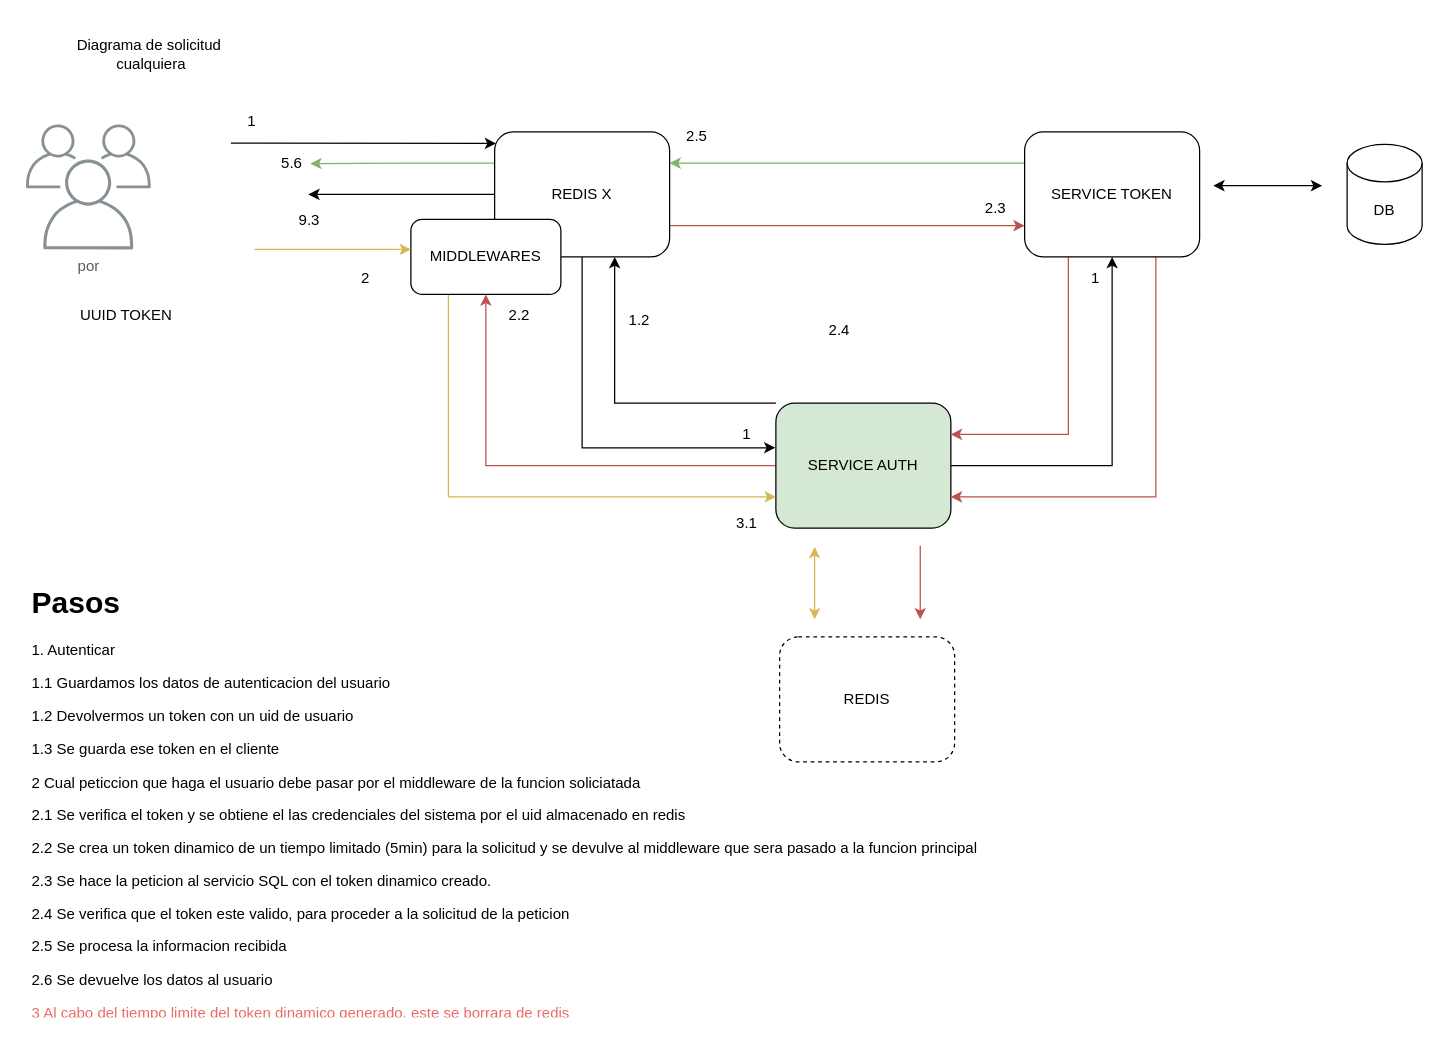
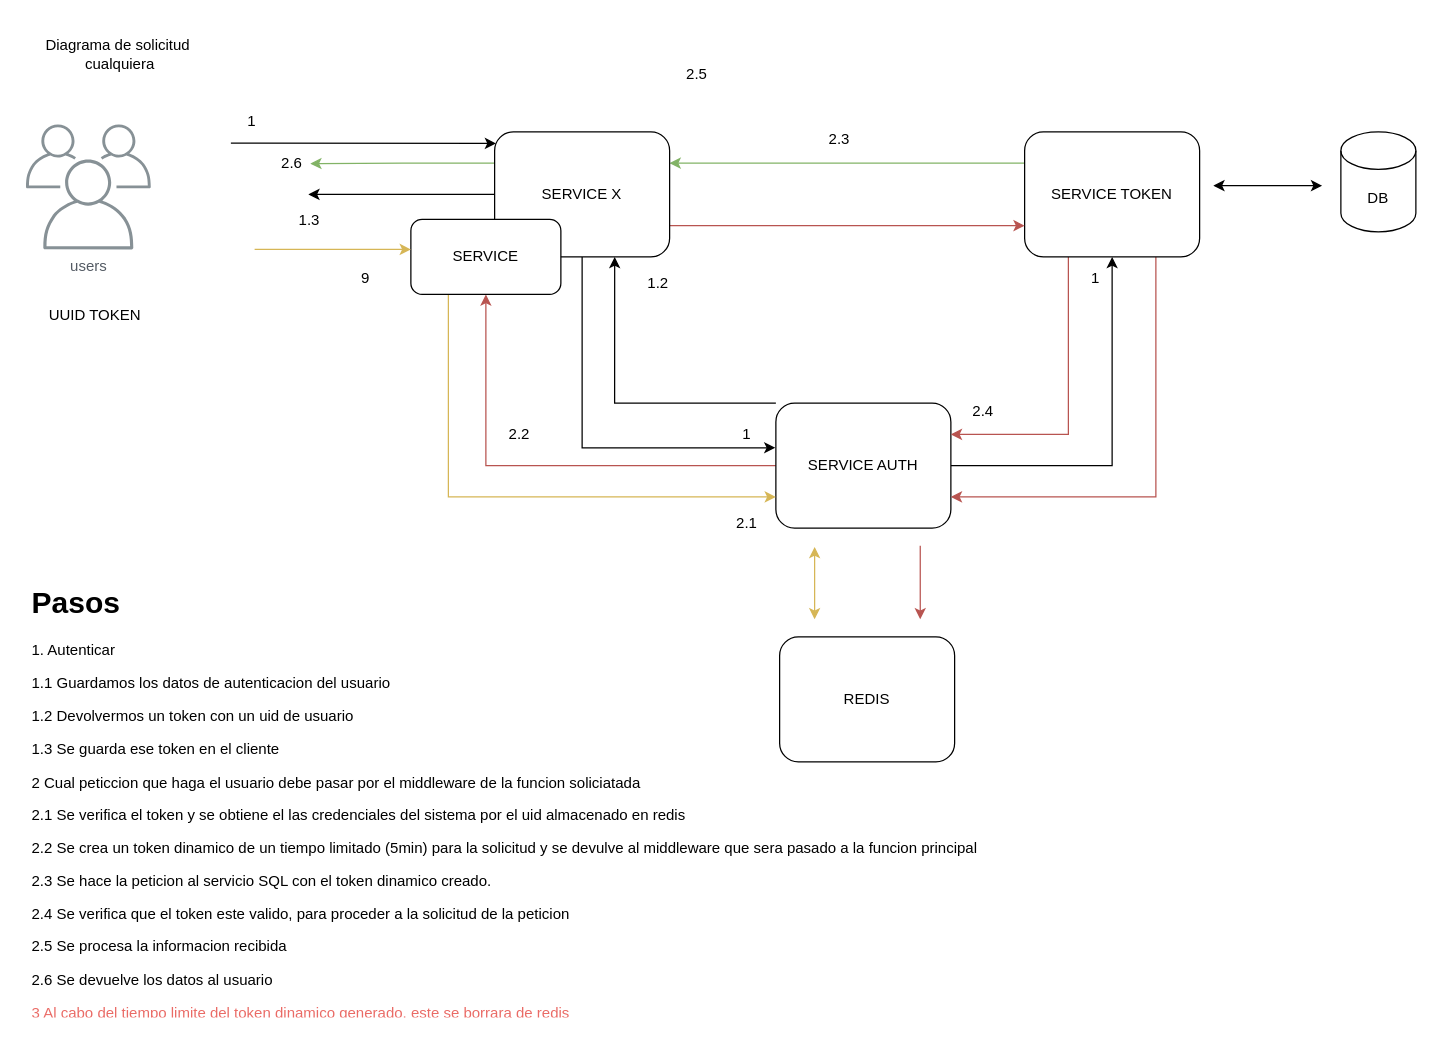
  <mxCell id="0" />
  <mxCell id="1" parent="0" />
- <mxCell id="2" value="por" style="outlineConnect=0;gradientColor=none;fontColor=#545B64;strokeColor=none;fillColor=#879196;dashed=0;verticalLabelPosition=bottom;verticalAlign=top;align=center;html=1;fontSize=12;fontStyle=0;aspect=fixed;shape=mxgraph.aws4.illustration_users;pointerEvents=1" vertex="1" parent="1"><mxGeometry x="20" y="99" width="100" height="100" as="geometry" /></mxCell>
+ <mxCell id="2" value="users" style="outlineConnect=0;gradientColor=none;fontColor=#545B64;strokeColor=none;fillColor=#879196;dashed=0;verticalLabelPosition=bottom;verticalAlign=top;align=center;html=1;fontSize=12;fontStyle=0;aspect=fixed;shape=mxgraph.aws4.illustration_users;pointerEvents=1" vertex="1" parent="1"><mxGeometry x="20" y="99" width="100" height="100" as="geometry" /></mxCell>
  <mxCell id="3" style="edgeStyle=orthogonalEdgeStyle;rounded=0;orthogonalLoop=1;jettySize=auto;html=1;exitX=0;exitY=0.5;exitDx=0;exitDy=0;fillColor=#f8cecc;strokeColor=#b85450;" edge="1" parent="1" source="6" target="23"><mxGeometry relative="1" as="geometry" /></mxCell>
  <mxCell id="4" style="edgeStyle=orthogonalEdgeStyle;rounded=0;orthogonalLoop=1;jettySize=auto;html=1;exitX=1;exitY=0.5;exitDx=0;exitDy=0;entryX=0.5;entryY=1;entryDx=0;entryDy=0;" edge="1" parent="1" source="6" target="14"><mxGeometry relative="1" as="geometry" /></mxCell>
  <mxCell id="5" style="edgeStyle=orthogonalEdgeStyle;rounded=0;orthogonalLoop=1;jettySize=auto;html=1;exitX=0;exitY=0;exitDx=0;exitDy=0;entryX=0.686;entryY=1;entryDx=0;entryDy=0;entryPerimeter=0;" edge="1" parent="1" source="6" target="21"><mxGeometry relative="1" as="geometry"><Array as="points"><mxPoint x="491" y="322" /></Array></mxGeometry></mxCell>
- <mxCell id="6" value="SERVICE AUTH" style="rounded=1;whiteSpace=wrap;html=1;fillColor=#d5e8d4;" vertex="1" parent="1"><mxGeometry x="620" y="322" width="140" height="100" as="geometry" /></mxCell>
- <mxCell id="7" value="REDIS" style="rounded=1;whiteSpace=wrap;html=1;dashed=1;" vertex="1" parent="1"><mxGeometry x="623" y="509" width="140" height="100" as="geometry" /></mxCell>
+ <mxCell id="6" value="SERVICE AUTH" style="rounded=1;whiteSpace=wrap;html=1;" vertex="1" parent="1"><mxGeometry x="620" y="322" width="140" height="100" as="geometry" /></mxCell>
+ <mxCell id="7" value="REDIS" style="rounded=1;whiteSpace=wrap;html=1;" vertex="1" parent="1"><mxGeometry x="623" y="509" width="140" height="100" as="geometry" /></mxCell>
  <mxCell id="8" value="" style="endArrow=classic;startArrow=classic;html=1;fillColor=#fff2cc;strokeColor=#d6b656;" edge="1" parent="1"><mxGeometry width="50" height="50" relative="1" as="geometry"><mxPoint x="651" y="437" as="sourcePoint" /><mxPoint x="651" y="495" as="targetPoint" /></mxGeometry></mxCell>
  <mxCell id="9" value="" style="endArrow=classic;html=1;fillColor=#f8cecc;strokeColor=#b85450;" edge="1" parent="1"><mxGeometry width="50" height="50" relative="1" as="geometry"><mxPoint x="735.5" y="436" as="sourcePoint" /><mxPoint x="735.5" y="495" as="targetPoint" /></mxGeometry></mxCell>
- <mxCell id="10" value="UUID TOKEN" style="text;html=1;strokeColor=none;fillColor=none;align=center;verticalAlign=middle;whiteSpace=wrap;rounded=0;dashed=1;" vertex="1" parent="1"><mxGeometry x="53" y="232" width="94.5" height="40" as="geometry" /></mxCell>
+ <mxCell id="10" value="UUID TOKEN" style="text;html=1;strokeColor=none;fillColor=none;align=center;verticalAlign=middle;whiteSpace=wrap;rounded=0;dashed=1;" vertex="1" parent="1"><mxGeometry x="28" y="232" width="94.5" height="40" as="geometry" /></mxCell>
  <mxCell id="11" style="edgeStyle=orthogonalEdgeStyle;rounded=0;orthogonalLoop=1;jettySize=auto;html=1;exitX=0.25;exitY=1;exitDx=0;exitDy=0;entryX=1;entryY=0.25;entryDx=0;entryDy=0;fillColor=#f8cecc;strokeColor=#b85450;" edge="1" parent="1" source="14" target="6"><mxGeometry relative="1" as="geometry" /></mxCell>
  <mxCell id="12" style="edgeStyle=orthogonalEdgeStyle;rounded=0;orthogonalLoop=1;jettySize=auto;html=1;exitX=0;exitY=0.25;exitDx=0;exitDy=0;entryX=1;entryY=0.25;entryDx=0;entryDy=0;fillColor=#d5e8d4;strokeColor=#82b366;" edge="1" parent="1" source="14" target="21"><mxGeometry relative="1" as="geometry" /></mxCell>
  <mxCell id="13" style="edgeStyle=orthogonalEdgeStyle;rounded=0;orthogonalLoop=1;jettySize=auto;html=1;exitX=0.75;exitY=1;exitDx=0;exitDy=0;entryX=1;entryY=0.75;entryDx=0;entryDy=0;fillColor=#f8cecc;strokeColor=#b85450;" edge="1" parent="1" source="14" target="6"><mxGeometry relative="1" as="geometry" /></mxCell>
  <mxCell id="14" value="SERVICE TOKEN" style="rounded=1;whiteSpace=wrap;html=1;" vertex="1" parent="1"><mxGeometry x="819" y="105" width="140" height="100" as="geometry" /></mxCell>
- <mxCell id="15" value="DB" style="shape=cylinder3;whiteSpace=wrap;html=1;boundedLbl=1;backgroundOutline=1;size=15;" vertex="1" parent="1"><mxGeometry x="1077" y="115" width="60" height="80" as="geometry" /></mxCell>
+ <mxCell id="15" value="DB" style="shape=cylinder3;whiteSpace=wrap;html=1;boundedLbl=1;backgroundOutline=1;size=15;" vertex="1" parent="1"><mxGeometry x="1072" y="105" width="60" height="80" as="geometry" /></mxCell>
  <mxCell id="16" value="" style="endArrow=classic;startArrow=classic;html=1;" edge="1" parent="1"><mxGeometry width="50" height="50" relative="1" as="geometry"><mxPoint x="970" y="148" as="sourcePoint" /><mxPoint x="1057" y="148" as="targetPoint" /></mxGeometry></mxCell>
  <mxCell id="17" style="edgeStyle=orthogonalEdgeStyle;rounded=0;orthogonalLoop=1;jettySize=auto;html=1;exitX=1;exitY=0.75;exitDx=0;exitDy=0;entryX=0;entryY=0.75;entryDx=0;entryDy=0;fillColor=#f8cecc;strokeColor=#b85450;" edge="1" parent="1" source="21" target="14"><mxGeometry relative="1" as="geometry" /></mxCell>
  <mxCell id="18" style="edgeStyle=orthogonalEdgeStyle;rounded=0;orthogonalLoop=1;jettySize=auto;html=1;exitX=0;exitY=0.25;exitDx=0;exitDy=0;fillColor=#d5e8d4;strokeColor=#82b366;" edge="1" parent="1" source="21"><mxGeometry relative="1" as="geometry"><mxPoint x="247.571" y="130.429" as="targetPoint" /></mxGeometry></mxCell>
  <mxCell id="19" style="edgeStyle=orthogonalEdgeStyle;rounded=0;orthogonalLoop=1;jettySize=auto;html=1;exitX=0.5;exitY=1;exitDx=0;exitDy=0;entryX=-0.003;entryY=0.357;entryDx=0;entryDy=0;entryPerimeter=0;" edge="1" parent="1" source="21" target="6"><mxGeometry relative="1" as="geometry" /></mxCell>
  <mxCell id="20" style="edgeStyle=orthogonalEdgeStyle;rounded=0;orthogonalLoop=1;jettySize=auto;html=1;exitX=0;exitY=0.5;exitDx=0;exitDy=0;" edge="1" parent="1" source="21"><mxGeometry relative="1" as="geometry"><mxPoint x="246" y="155" as="targetPoint" /></mxGeometry></mxCell>
- <mxCell id="21" value="REDIS X" style="rounded=1;whiteSpace=wrap;html=1;" vertex="1" parent="1"><mxGeometry x="395" y="105" width="140" height="100" as="geometry" /></mxCell>
+ <mxCell id="21" value="SERVICE X" style="rounded=1;whiteSpace=wrap;html=1;" vertex="1" parent="1"><mxGeometry x="395" y="105" width="140" height="100" as="geometry" /></mxCell>
  <mxCell id="22" style="edgeStyle=orthogonalEdgeStyle;rounded=0;orthogonalLoop=1;jettySize=auto;html=1;exitX=0.25;exitY=1;exitDx=0;exitDy=0;entryX=0;entryY=0.75;entryDx=0;entryDy=0;fillColor=#fff2cc;strokeColor=#d6b656;" edge="1" parent="1" source="23" target="6"><mxGeometry relative="1" as="geometry" /></mxCell>
- <mxCell id="23" value="MIDDLEWARES" style="rounded=1;whiteSpace=wrap;html=1;" vertex="1" parent="1"><mxGeometry x="328" y="175" width="120" height="60" as="geometry" /></mxCell>
+ <mxCell id="23" value="SERVICE" style="rounded=1;whiteSpace=wrap;html=1;" vertex="1" parent="1"><mxGeometry x="328" y="175" width="120" height="60" as="geometry" /></mxCell>
  <mxCell id="24" value="" style="endArrow=classic;html=1;entryX=0.008;entryY=0.092;entryDx=0;entryDy=0;entryPerimeter=0;" edge="1" parent="1" target="21"><mxGeometry width="50" height="50" relative="1" as="geometry"><mxPoint x="184" y="114" as="sourcePoint" /><mxPoint x="313" y="56" as="targetPoint" /></mxGeometry></mxCell>
  <mxCell id="25" value="1" style="text;html=1;strokeColor=none;fillColor=none;align=center;verticalAlign=middle;whiteSpace=wrap;rounded=0;" vertex="1" parent="1"><mxGeometry x="181" y="82" width="40" height="30" as="geometry" /></mxCell>
  <mxCell id="26" value="&lt;h1&gt;Pasos&lt;/h1&gt;&lt;p&gt;1. Autenticar&lt;/p&gt;&lt;p&gt;1.1 Guardamos los datos de autenticacion del usuario&lt;/p&gt;&lt;p&gt;1.2 Devolvermos un token con un uid de usuario&lt;/p&gt;&lt;p&gt;1.3 Se guarda ese token en el cliente&lt;/p&gt;&lt;p&gt;2 Cual peticcion que haga el usuario debe pasar por el middleware de la funcion soliciatada&lt;/p&gt;&lt;p&gt;2.1 Se verifica el token y se obtiene el las credenciales del sistema por el uid almacenado en redis&lt;/p&gt;&lt;p&gt;2.2 Se crea un token dinamico de un tiempo limitado (5min) para la solicitud y se devulve al middleware que sera pasado a la funcion principal&amp;nbsp;&amp;nbsp;&lt;/p&gt;&lt;p&gt;2.3 Se hace la peticion al servicio SQL con el token dinamico creado.&lt;/p&gt;&lt;p&gt;2.4 Se verifica que el token este valido, para proceder a la solicitud de la peticion&lt;/p&gt;&lt;p&gt;2.5 Se procesa la informacion recibida&amp;nbsp;&lt;/p&gt;&lt;p&gt;2.6 Se devuelve los datos al usuario&lt;/p&gt;&lt;p&gt;&lt;font color=&quot;#ea6b66&quot;&gt;3 Al cabo del tiempo limite del token dinamico generado, este se borrara de redis&amp;nbsp;&lt;/font&gt;&lt;/p&gt;" style="text;html=1;strokeColor=none;fillColor=none;spacing=5;spacingTop=-20;whiteSpace=wrap;overflow=hidden;rounded=0;" vertex="1" parent="1"><mxGeometry x="20" y="462" width="797" height="352" as="geometry" /></mxCell>
  <mxCell id="27" value="1" style="text;html=1;strokeColor=none;fillColor=none;align=center;verticalAlign=middle;whiteSpace=wrap;rounded=0;" vertex="1" parent="1"><mxGeometry x="577" y="332" width="40" height="30" as="geometry" /></mxCell>
  <mxCell id="28" value="1" style="text;html=1;strokeColor=none;fillColor=none;align=center;verticalAlign=middle;whiteSpace=wrap;rounded=0;" vertex="1" parent="1"><mxGeometry x="856" y="207" width="40" height="30" as="geometry" /></mxCell>
- <mxCell id="29" value="1.2" style="text;html=1;strokeColor=none;fillColor=none;align=center;verticalAlign=middle;whiteSpace=wrap;rounded=0;" vertex="1" parent="1"><mxGeometry x="484" y="239" width="54" height="34" as="geometry" /></mxCell>
- <mxCell id="30" value="9.3" style="text;html=1;strokeColor=none;fillColor=none;align=center;verticalAlign=middle;whiteSpace=wrap;rounded=0;" vertex="1" parent="1"><mxGeometry x="227" y="161" width="40" height="30" as="geometry" /></mxCell>
- <mxCell id="31" value="2" style="text;html=1;strokeColor=none;fillColor=none;align=center;verticalAlign=middle;whiteSpace=wrap;rounded=0;" vertex="1" parent="1"><mxGeometry x="272" y="207" width="40" height="30" as="geometry" /></mxCell>
+ <mxCell id="29" value="1.2" style="text;html=1;strokeColor=none;fillColor=none;align=center;verticalAlign=middle;whiteSpace=wrap;rounded=0;" vertex="1" parent="1"><mxGeometry x="499" y="209" width="54" height="34" as="geometry" /></mxCell>
+ <mxCell id="30" value="1.3" style="text;html=1;strokeColor=none;fillColor=none;align=center;verticalAlign=middle;whiteSpace=wrap;rounded=0;" vertex="1" parent="1"><mxGeometry x="227" y="161" width="40" height="30" as="geometry" /></mxCell>
+ <mxCell id="31" value="9" style="text;html=1;strokeColor=none;fillColor=none;align=center;verticalAlign=middle;whiteSpace=wrap;rounded=0;" vertex="1" parent="1"><mxGeometry x="272" y="207" width="40" height="30" as="geometry" /></mxCell>
  <mxCell id="32" value="" style="endArrow=classic;html=1;fillColor=#fff2cc;strokeColor=#d6b656;" edge="1" parent="1"><mxGeometry width="50" height="50" relative="1" as="geometry"><mxPoint x="203" y="199" as="sourcePoint" /><mxPoint x="328" y="199" as="targetPoint" /></mxGeometry></mxCell>
- <mxCell id="33" value="3.1" style="text;html=1;strokeColor=none;fillColor=none;align=center;verticalAlign=middle;whiteSpace=wrap;rounded=0;" vertex="1" parent="1"><mxGeometry x="577" y="403" width="40" height="30" as="geometry" /></mxCell>
- <mxCell id="34" value="2.2" style="text;html=1;strokeColor=none;fillColor=none;align=center;verticalAlign=middle;whiteSpace=wrap;rounded=0;" vertex="1" parent="1"><mxGeometry x="395" y="237" width="40" height="30" as="geometry" /></mxCell>
- <mxCell id="35" value="2.3" style="text;html=1;strokeColor=none;fillColor=none;align=center;verticalAlign=middle;whiteSpace=wrap;rounded=0;" vertex="1" parent="1"><mxGeometry x="776" y="151" width="40" height="30" as="geometry" /></mxCell>
- <mxCell id="36" value="2.4" style="text;html=1;strokeColor=none;fillColor=none;align=center;verticalAlign=middle;whiteSpace=wrap;rounded=0;" vertex="1" parent="1"><mxGeometry x="651" y="249" width="40" height="30" as="geometry" /></mxCell>
- <mxCell id="37" value="2.5" style="text;html=1;strokeColor=none;fillColor=none;align=center;verticalAlign=middle;whiteSpace=wrap;rounded=0;" vertex="1" parent="1"><mxGeometry x="537" y="94" width="40" height="30" as="geometry" /></mxCell>
- <mxCell id="38" value="5.6" style="text;html=1;strokeColor=none;fillColor=none;align=center;verticalAlign=middle;whiteSpace=wrap;rounded=0;" vertex="1" parent="1"><mxGeometry x="213" y="115" width="40" height="30" as="geometry" /></mxCell>
- <mxCell id="39" value="Diagrama de solicitud&amp;nbsp; cualquiera" style="text;html=1;strokeColor=none;fillColor=none;align=center;verticalAlign=middle;whiteSpace=wrap;rounded=0;" vertex="1" parent="1"><mxGeometry x="45" y="20" width="151" height="46" as="geometry" /></mxCell>
+ <mxCell id="33" value="2.1" style="text;html=1;strokeColor=none;fillColor=none;align=center;verticalAlign=middle;whiteSpace=wrap;rounded=0;" vertex="1" parent="1"><mxGeometry x="577" y="403" width="40" height="30" as="geometry" /></mxCell>
+ <mxCell id="34" value="2.2" style="text;html=1;strokeColor=none;fillColor=none;align=center;verticalAlign=middle;whiteSpace=wrap;rounded=0;" vertex="1" parent="1"><mxGeometry x="395" y="332" width="40" height="30" as="geometry" /></mxCell>
+ <mxCell id="35" value="2.3" style="text;html=1;strokeColor=none;fillColor=none;align=center;verticalAlign=middle;whiteSpace=wrap;rounded=0;" vertex="1" parent="1"><mxGeometry x="651" y="96" width="40" height="30" as="geometry" /></mxCell>
+ <mxCell id="36" value="2.4" style="text;html=1;strokeColor=none;fillColor=none;align=center;verticalAlign=middle;whiteSpace=wrap;rounded=0;" vertex="1" parent="1"><mxGeometry x="766" y="314" width="40" height="30" as="geometry" /></mxCell>
+ <mxCell id="37" value="2.5" style="text;html=1;strokeColor=none;fillColor=none;align=center;verticalAlign=middle;whiteSpace=wrap;rounded=0;" vertex="1" parent="1"><mxGeometry x="537" y="44" width="40" height="30" as="geometry" /></mxCell>
+ <mxCell id="38" value="2.6" style="text;html=1;strokeColor=none;fillColor=none;align=center;verticalAlign=middle;whiteSpace=wrap;rounded=0;" vertex="1" parent="1"><mxGeometry x="213" y="115" width="40" height="30" as="geometry" /></mxCell>
+ <mxCell id="39" value="Diagrama de solicitud&amp;nbsp; cualquiera" style="text;html=1;strokeColor=none;fillColor=none;align=center;verticalAlign=middle;whiteSpace=wrap;rounded=0;" vertex="1" parent="1"><mxGeometry x="20" y="20" width="151" height="46" as="geometry" /></mxCell>
